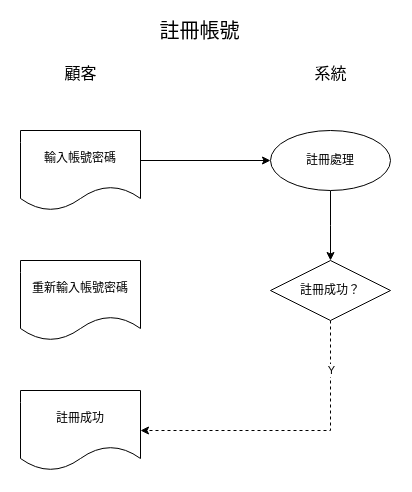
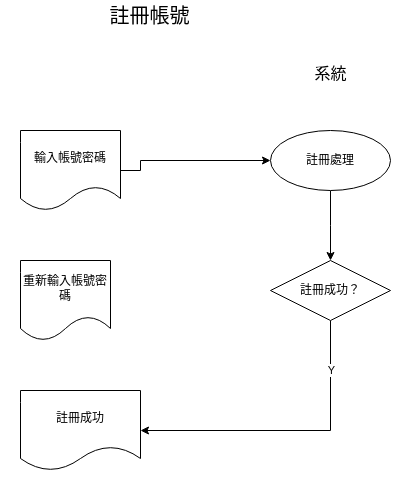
  <mxCell id="0" />
  <mxCell id="1" parent="0" />
- <mxCell id="2" value="&lt;font style=&quot;font-size: 20px&quot;&gt;註冊帳號&lt;/font&gt;" style="text;html=1;align=center;verticalAlign=middle;resizable=0;points=[];autosize=1;" parent="1" vertex="1"><mxGeometry x="149" y="20" width="100" height="20" as="geometry" /></mxCell>
+ <mxCell id="2" value="&lt;font style=&quot;font-size: 20px&quot;&gt;註冊帳號&lt;/font&gt;" style="text;html=1;align=center;verticalAlign=middle;resizable=0;points=[];autosize=1;" parent="1" vertex="1"><mxGeometry x="99" y="5" width="100" height="20" as="geometry" /></mxCell>
  <mxCell id="3" style="edgeStyle=orthogonalEdgeStyle;rounded=0;orthogonalLoop=1;jettySize=auto;html=1;exitX=1;exitY=0.5;exitDx=0;exitDy=0;entryX=0;entryY=0.5;entryDx=0;entryDy=0;" parent="1" source="4" target="8" edge="1"><mxGeometry relative="1" as="geometry"><Array as="points"><mxPoint x="140" y="160" /></Array></mxGeometry></mxCell>
- <mxCell id="4" value="輸入帳號密碼" style="shape=document;whiteSpace=wrap;html=1;boundedLbl=1;" parent="1" vertex="1"><mxGeometry x="20" y="130" width="120" height="80" as="geometry" /></mxCell>
- <mxCell id="5" value="&lt;font style=&quot;font-size: 16px&quot;&gt;顧客&lt;/font&gt;" style="text;html=1;align=center;verticalAlign=middle;resizable=0;points=[];autosize=1;" parent="1" vertex="1"><mxGeometry x="55" y="63" width="50" height="20" as="geometry" /></mxCell>
+ <mxCell id="4" value="輸入帳號密碼" style="shape=document;whiteSpace=wrap;html=1;boundedLbl=1;" parent="1" vertex="1"><mxGeometry x="20" y="130" width="100" height="80" as="geometry" /></mxCell>
  <mxCell id="6" value="&lt;font style=&quot;font-size: 16px&quot;&gt;系統&lt;/font&gt;" style="text;html=1;align=center;verticalAlign=middle;resizable=0;points=[];autosize=1;" parent="1" vertex="1"><mxGeometry x="305" y="63" width="50" height="20" as="geometry" /></mxCell>
  <mxCell id="7" style="edgeStyle=orthogonalEdgeStyle;rounded=0;orthogonalLoop=1;jettySize=auto;html=1;exitX=0.5;exitY=1;exitDx=0;exitDy=0;" parent="1" source="8" edge="1"><mxGeometry relative="1" as="geometry"><mxPoint x="330" y="260" as="targetPoint" /></mxGeometry></mxCell>
  <mxCell id="8" value="註冊處理" style="ellipse;whiteSpace=wrap;html=1;" parent="1" vertex="1"><mxGeometry x="270" y="130" width="120" height="60" as="geometry" /></mxCell>
- <mxCell id="9" style="edgeStyle=orthogonalEdgeStyle;rounded=0;orthogonalLoop=1;jettySize=auto;html=1;exitX=0.5;exitY=1;exitDx=0;exitDy=0;entryX=1;entryY=0.5;entryDx=0;entryDy=0;dashed=1;" edge="1" parent="1" source="11" target="13"><mxGeometry relative="1" as="geometry" /></mxCell>
+ <mxCell id="9" style="edgeStyle=orthogonalEdgeStyle;rounded=0;orthogonalLoop=1;jettySize=auto;html=1;exitX=0.5;exitY=1;exitDx=0;exitDy=0;entryX=1;entryY=0.5;entryDx=0;entryDy=0;" edge="1" parent="1" source="11" target="13"><mxGeometry relative="1" as="geometry" /></mxCell>
  <mxCell id="10" value="Y" style="edgeLabel;html=1;align=center;verticalAlign=middle;resizable=0;points=[];" vertex="1" connectable="0" parent="9"><mxGeometry x="-0.752" y="-1" relative="1" as="geometry"><mxPoint x="1" y="12.86" as="offset" /></mxGeometry></mxCell>
  <mxCell id="11" value="註冊成功？" style="shape=rhombus;perimeter=rhombusPerimeter;whiteSpace=wrap;html=1;align=center;" parent="1" vertex="1"><mxGeometry x="270" y="260" width="120" height="60" as="geometry" /></mxCell>
- <mxCell id="12" value="重新輸入帳號密碼" style="shape=document;whiteSpace=wrap;html=1;boundedLbl=1;" parent="1" vertex="1"><mxGeometry x="20" y="260" width="120" height="80" as="geometry" /></mxCell>
+ <mxCell id="12" value="重新輸入帳號密碼" style="shape=document;whiteSpace=wrap;html=1;boundedLbl=1;" parent="1" vertex="1"><mxGeometry x="20" y="260" width="90" height="80" as="geometry" /></mxCell>
  <mxCell id="13" value="註冊成功" style="shape=document;whiteSpace=wrap;html=1;boundedLbl=1;" parent="1" vertex="1"><mxGeometry x="20" y="390" width="120" height="80" as="geometry" /></mxCell>
